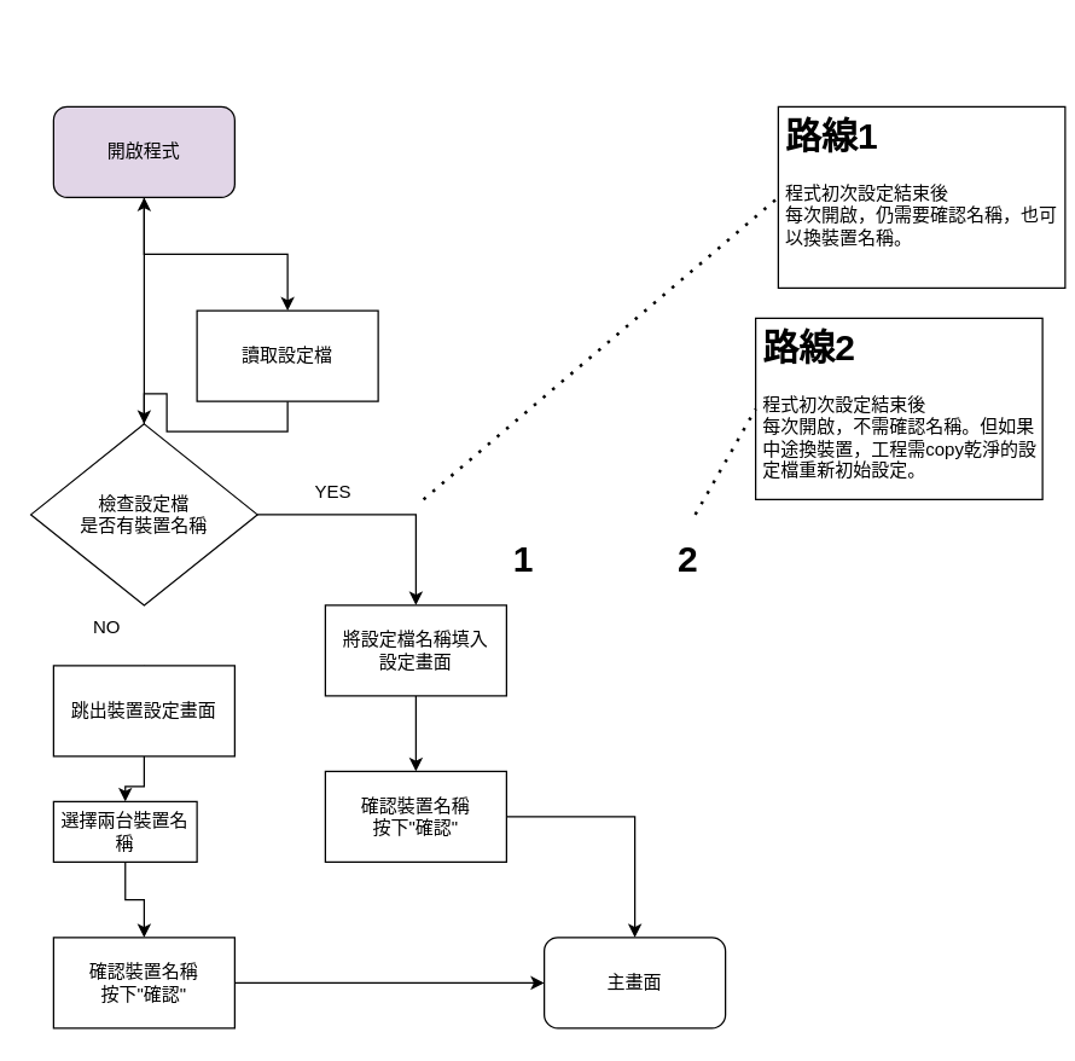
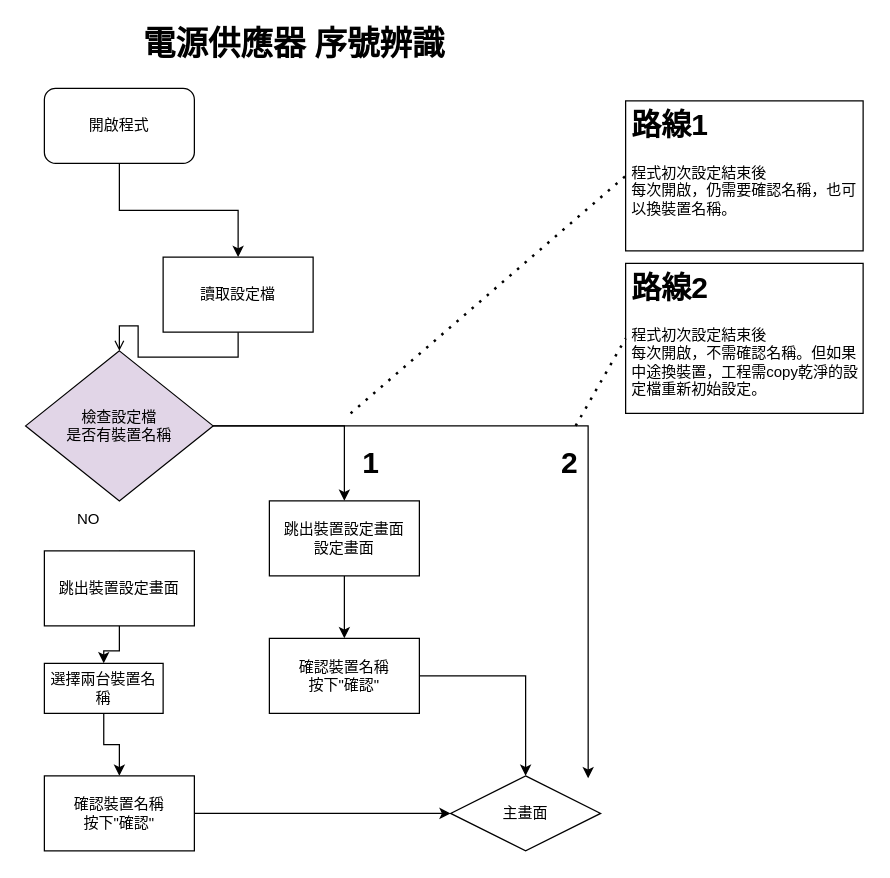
  <mxCell id="0" />
  <mxCell id="1" parent="0" />
  <mxCell id="2" value="" style="edgeStyle=orthogonalEdgeStyle;rounded=0;orthogonalLoop=1;jettySize=auto;html=1;" edge="1" parent="1" source="3" target="5"><mxGeometry relative="1" as="geometry" /></mxCell>
- <mxCell id="3" value="開啟程式" style="rounded=1;whiteSpace=wrap;html=1;fillColor=#e1d5e7;" vertex="1" parent="1"><mxGeometry x="35" y="70" width="120" height="60" as="geometry" /></mxCell>
- <mxCell id="4" value="" style="edgeStyle=orthogonalEdgeStyle;rounded=0;orthogonalLoop=1;jettySize=auto;html=1;" edge="1" parent="1" source="5" target="8"><mxGeometry relative="1" as="geometry" /></mxCell>
+ <mxCell id="3" value="開啟程式" style="rounded=1;whiteSpace=wrap;html=1;" vertex="1" parent="1"><mxGeometry x="35" y="70" width="120" height="60" as="geometry" /></mxCell>
+ <mxCell id="4" value="" style="edgeStyle=orthogonalEdgeStyle;rounded=0;orthogonalLoop=1;jettySize=auto;html=1;endArrow=open;" edge="1" parent="1" source="5" target="8"><mxGeometry relative="1" as="geometry" /></mxCell>
  <mxCell id="5" value="讀取設定檔" style="rounded=0;whiteSpace=wrap;html=1;" vertex="1" parent="1"><mxGeometry x="130" y="205" width="120" height="60" as="geometry" /></mxCell>
  <mxCell id="6" value="" style="edgeStyle=orthogonalEdgeStyle;rounded=0;orthogonalLoop=1;jettySize=auto;html=1;" edge="1" parent="1" target="10"><mxGeometry relative="1" as="geometry"><mxPoint x="95" y="440" as="sourcePoint" /></mxGeometry></mxCell>
  <mxCell id="7" style="edgeStyle=orthogonalEdgeStyle;rounded=0;orthogonalLoop=1;jettySize=auto;html=1;entryX=0.5;entryY=0;entryDx=0;entryDy=0;" edge="1" parent="1" source="8" target="18"><mxGeometry relative="1" as="geometry" /></mxCell>
- <mxCell id="8" value="檢查設定檔&lt;br&gt;是否有裝置名稱" style="rhombus;whiteSpace=wrap;html=1;" vertex="1" parent="1"><mxGeometry x="20" y="280" width="150" height="120" as="geometry" /></mxCell>
+ <mxCell id="8" value="檢查設定檔&lt;br&gt;是否有裝置名稱" style="rhombus;whiteSpace=wrap;html=1;fillColor=#e1d5e7;" vertex="1" parent="1"><mxGeometry x="20" y="280" width="150" height="120" as="geometry" /></mxCell>
  <mxCell id="9" value="" style="edgeStyle=orthogonalEdgeStyle;rounded=0;orthogonalLoop=1;jettySize=auto;html=1;" edge="1" parent="1" source="10" target="12"><mxGeometry relative="1" as="geometry" /></mxCell>
  <mxCell id="10" value="跳出裝置設定畫面" style="rounded=0;whiteSpace=wrap;html=1;" vertex="1" parent="1"><mxGeometry x="35" y="440" width="120" height="60" as="geometry" /></mxCell>
  <mxCell id="11" value="" style="edgeStyle=orthogonalEdgeStyle;rounded=0;orthogonalLoop=1;jettySize=auto;html=1;" edge="1" parent="1" source="12" target="14"><mxGeometry relative="1" as="geometry" /></mxCell>
  <mxCell id="12" value="選擇兩台裝置名稱" style="rounded=0;whiteSpace=wrap;html=1;" vertex="1" parent="1"><mxGeometry x="35" y="530" width="95" height="40" as="geometry" /></mxCell>
  <mxCell id="13" style="edgeStyle=orthogonalEdgeStyle;rounded=0;orthogonalLoop=1;jettySize=auto;html=1;entryX=0;entryY=0.5;entryDx=0;entryDy=0;" edge="1" parent="1" source="14" target="16"><mxGeometry relative="1" as="geometry" /></mxCell>
  <mxCell id="14" value="確認裝置名稱&lt;br&gt;按下&quot;確認&quot;" style="rounded=0;whiteSpace=wrap;html=1;" vertex="1" parent="1"><mxGeometry x="35" y="620" width="120" height="60" as="geometry" /></mxCell>
  <mxCell id="15" value="NO" style="text;html=1;strokeColor=none;fillColor=none;align=center;verticalAlign=middle;whiteSpace=wrap;rounded=0;" vertex="1" parent="1"><mxGeometry x="45" y="400" width="51" height="30" as="geometry" /></mxCell>
- <mxCell id="16" value="主畫面" style="rounded=1;whiteSpace=wrap;html=1;" vertex="1" parent="1"><mxGeometry x="360" y="620" width="120" height="60" as="geometry" /></mxCell>
+ <mxCell id="16" value="主畫面" style="rhombus;whiteSpace=wrap;html=1;" vertex="1" parent="1"><mxGeometry x="360" y="620" width="120" height="60" as="geometry" /></mxCell>
  <mxCell id="17" style="edgeStyle=orthogonalEdgeStyle;rounded=0;orthogonalLoop=1;jettySize=auto;html=1;entryX=0.5;entryY=0;entryDx=0;entryDy=0;" edge="1" parent="1" source="18" target="21"><mxGeometry relative="1" as="geometry" /></mxCell>
- <mxCell id="18" value="將設定檔名稱填入&lt;br&gt;設定畫面" style="rounded=0;whiteSpace=wrap;html=1;" vertex="1" parent="1"><mxGeometry x="215" y="400" width="120" height="60" as="geometry" /></mxCell>
- <mxCell id="19" value="YES" style="text;html=1;strokeColor=none;fillColor=none;align=center;verticalAlign=middle;whiteSpace=wrap;rounded=0;" vertex="1" parent="1"><mxGeometry x="195" y="310" width="51" height="30" as="geometry" /></mxCell>
+ <mxCell id="18" value="跳出裝置設定畫面&lt;br&gt;設定畫面" style="rounded=0;whiteSpace=wrap;html=1;" vertex="1" parent="1"><mxGeometry x="215" y="400" width="120" height="60" as="geometry" /></mxCell>
  <mxCell id="20" style="edgeStyle=orthogonalEdgeStyle;rounded=0;orthogonalLoop=1;jettySize=auto;html=1;" edge="1" parent="1" source="21" target="16"><mxGeometry relative="1" as="geometry" /></mxCell>
  <mxCell id="21" value="確認裝置名稱&lt;br&gt;按下&quot;確認&quot;" style="rounded=0;whiteSpace=wrap;html=1;" vertex="1" parent="1"><mxGeometry x="215" y="510" width="120" height="60" as="geometry" /></mxCell>
- <mxCell id="22" style="edgeStyle=orthogonalEdgeStyle;rounded=0;orthogonalLoop=1;jettySize=auto;html=1;" edge="1" parent="1" source="8" target="3"><mxGeometry relative="1" as="geometry" /></mxCell>
- <mxCell id="23" value="1" style="text;strokeColor=none;fillColor=none;html=1;fontSize=24;fontStyle=1;verticalAlign=middle;align=center;" vertex="1" parent="1"><mxGeometry x="296" y="350" width="100" height="40" as="geometry" /></mxCell>
+ <mxCell id="22" style="edgeStyle=orthogonalEdgeStyle;rounded=0;orthogonalLoop=1;jettySize=auto;html=1;entryX=0.917;entryY=0.033;entryDx=0;entryDy=0;entryPerimeter=0;" edge="1" parent="1" source="8" target="16"><mxGeometry relative="1" as="geometry" /></mxCell>
+ <mxCell id="23" value="1" style="text;strokeColor=none;fillColor=none;html=1;fontSize=24;fontStyle=1;verticalAlign=middle;align=center;" vertex="1" parent="1"><mxGeometry x="246" y="350" width="100" height="40" as="geometry" /></mxCell>
  <mxCell id="24" value="2" style="text;strokeColor=none;fillColor=none;html=1;fontSize=24;fontStyle=1;verticalAlign=middle;align=center;" vertex="1" parent="1"><mxGeometry x="405" y="350" width="100" height="40" as="geometry" /></mxCell>
- <mxCell id="25" value="&lt;h1&gt;路線1&lt;/h1&gt;&lt;p&gt;程式初次設定結束後&lt;br&gt;每次開啟，仍需要確認名稱，也可以換裝置名稱。&lt;/p&gt;" style="text;html=1;strokeColor=default;fillColor=none;spacing=5;spacingTop=-20;whiteSpace=wrap;overflow=hidden;rounded=0;" vertex="1" parent="1"><mxGeometry x="515" y="70" width="190" height="120" as="geometry" /></mxCell>
+ <mxCell id="25" value="&lt;h1&gt;路線1&lt;/h1&gt;&lt;p&gt;程式初次設定結束後&lt;br&gt;每次開啟，仍需要確認名稱，也可以換裝置名稱。&lt;/p&gt;" style="text;html=1;strokeColor=default;fillColor=none;spacing=5;spacingTop=-20;whiteSpace=wrap;overflow=hidden;rounded=0;" vertex="1" parent="1"><mxGeometry x="500" y="80" width="190" height="120" as="geometry" /></mxCell>
  <mxCell id="26" value="&lt;h1&gt;路線2&lt;/h1&gt;程式初次設定結束後&lt;br style=&quot;border-color: var(--border-color);&quot;&gt;每次開啟，&lt;span style=&quot;background-color: initial;&quot;&gt;不需確認名稱。&lt;/span&gt;&lt;span style=&quot;background-color: initial;&quot;&gt;但如果中途換裝置，工程需copy乾淨的設定檔重新初始設定。&lt;/span&gt;&lt;span style=&quot;background-color: initial;&quot;&gt;&lt;br&gt;&lt;/span&gt;" style="text;html=1;strokeColor=default;fillColor=none;spacing=5;spacingTop=-20;whiteSpace=wrap;overflow=hidden;rounded=0;" vertex="1" parent="1"><mxGeometry x="500" y="210" width="190" height="120" as="geometry" /></mxCell>
+ <mxCell id="27" value="&lt;font style=&quot;font-size: 26px;&quot;&gt;&lt;b&gt;電源供應器 序號辨識&lt;/b&gt;&lt;/font&gt;" style="text;html=1;strokeColor=none;fillColor=none;align=center;verticalAlign=middle;whiteSpace=wrap;rounded=0;" vertex="1" parent="1"><mxGeometry x="40" y="20" width="390" height="30" as="geometry" /></mxCell>
  <mxCell id="28" value="" style="endArrow=none;dashed=1;html=1;dashPattern=1 3;strokeWidth=2;rounded=0;entryX=0;entryY=0.5;entryDx=0;entryDy=0;" edge="1" parent="1" target="25"><mxGeometry width="50" height="50" relative="1" as="geometry"><mxPoint x="280" y="330" as="sourcePoint" /><mxPoint x="330" y="280" as="targetPoint" /></mxGeometry></mxCell>
  <mxCell id="29" value="" style="endArrow=none;dashed=1;html=1;dashPattern=1 3;strokeWidth=2;rounded=0;entryX=0;entryY=0.5;entryDx=0;entryDy=0;" edge="1" parent="1" target="26"><mxGeometry width="50" height="50" relative="1" as="geometry"><mxPoint x="460" y="340" as="sourcePoint" /><mxPoint x="510" y="150" as="targetPoint" /></mxGeometry></mxCell>
